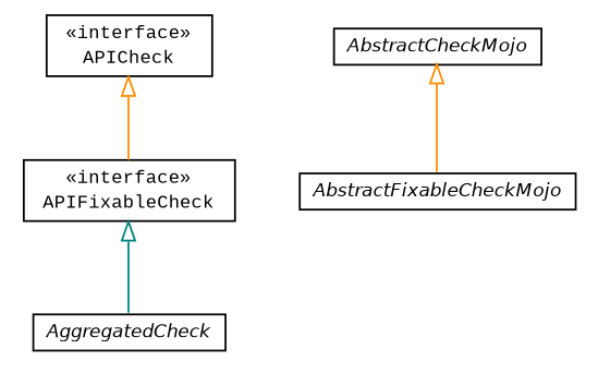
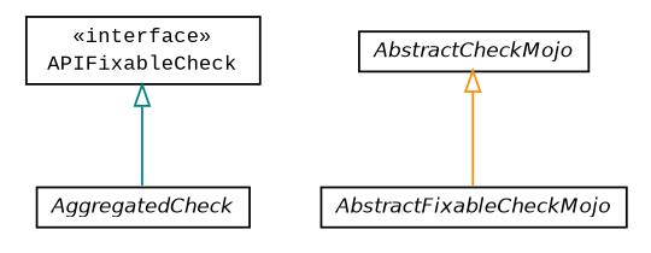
  digraph {
    fontname="Liberation Mono"
    nodesep=0.25
    ranksep=0.5
    node [fontcolor=black fontname="Liberation Mono" fontsize=10.0 shape=plaintext]
    edge [arrowtail=empty color=darkorange dir=back fontname="Liberation Mono" fontsize=10 headport=p labelfontname=Helvetica labelfontsize=10 style=solid tailport=p]
    n1 [label=<<table title="org.universAAL.support.directives.api.AggregatedCheck" border="0" cellborder="1" cellspacing="0" cellpadding="2" port="p" href="./AggregatedCheck.html"> 		<tr><td><table border="0" cellspacing="0" cellpadding="1"> <tr><td align="center" balign="center"><font face="Helvetica-Oblique"> AggregatedCheck </font></td></tr> 		</table></td></tr> 		</table>>]
-   n2 [label=<<table title="org.universAAL.support.directives.api.APICheck" border="0" cellborder="1" cellspacing="0" cellpadding="2" port="p" href="./APICheck.html"> 		<tr><td><table border="0" cellspacing="0" cellpadding="1"> <tr><td align="center" balign="center"> &#171;interface&#187; </td></tr> <tr><td align="center" balign="center"> APICheck </td></tr> 		</table></td></tr> 		</table>>]
    n3 [label=<<table title="org.universAAL.support.directives.api.APIFixableCheck" border="0" cellborder="1" cellspacing="0" cellpadding="2" port="p" href="./APIFixableCheck.html"> 		<tr><td><table border="0" cellspacing="0" cellpadding="1"> <tr><td align="center" balign="center"> &#171;interface&#187; </td></tr> <tr><td align="center" balign="center"> APIFixableCheck </td></tr> 		</table></td></tr> 		</table>>]
    n4 [label=<<table title="org.universAAL.support.directives.api.AbstractCheckMojo" border="0" cellborder="1" cellspacing="0" cellpadding="2" port="p" href="./AbstractCheckMojo.html"> 		<tr><td><table border="0" cellspacing="0" cellpadding="1"> <tr><td align="center" balign="center"><font face="Helvetica-Oblique"> AbstractCheckMojo </font></td></tr> 		</table></td></tr> 		</table>>]
    n5 [label=<<table title="org.universAAL.support.directives.api.AbstractFixableCheckMojo" border="0" cellborder="1" cellspacing="0" cellpadding="2" port="p" href="./AbstractFixableCheckMojo.html"> 		<tr><td><table border="0" cellspacing="0" cellpadding="1"> <tr><td align="center" balign="center"><font face="Helvetica-Oblique"> AbstractFixableCheckMojo </font></td></tr> 		</table></td></tr> 		</table>>]
-   n2 -> n3
    n3 -> n1 [color=teal]
    n4 -> n5
  }
